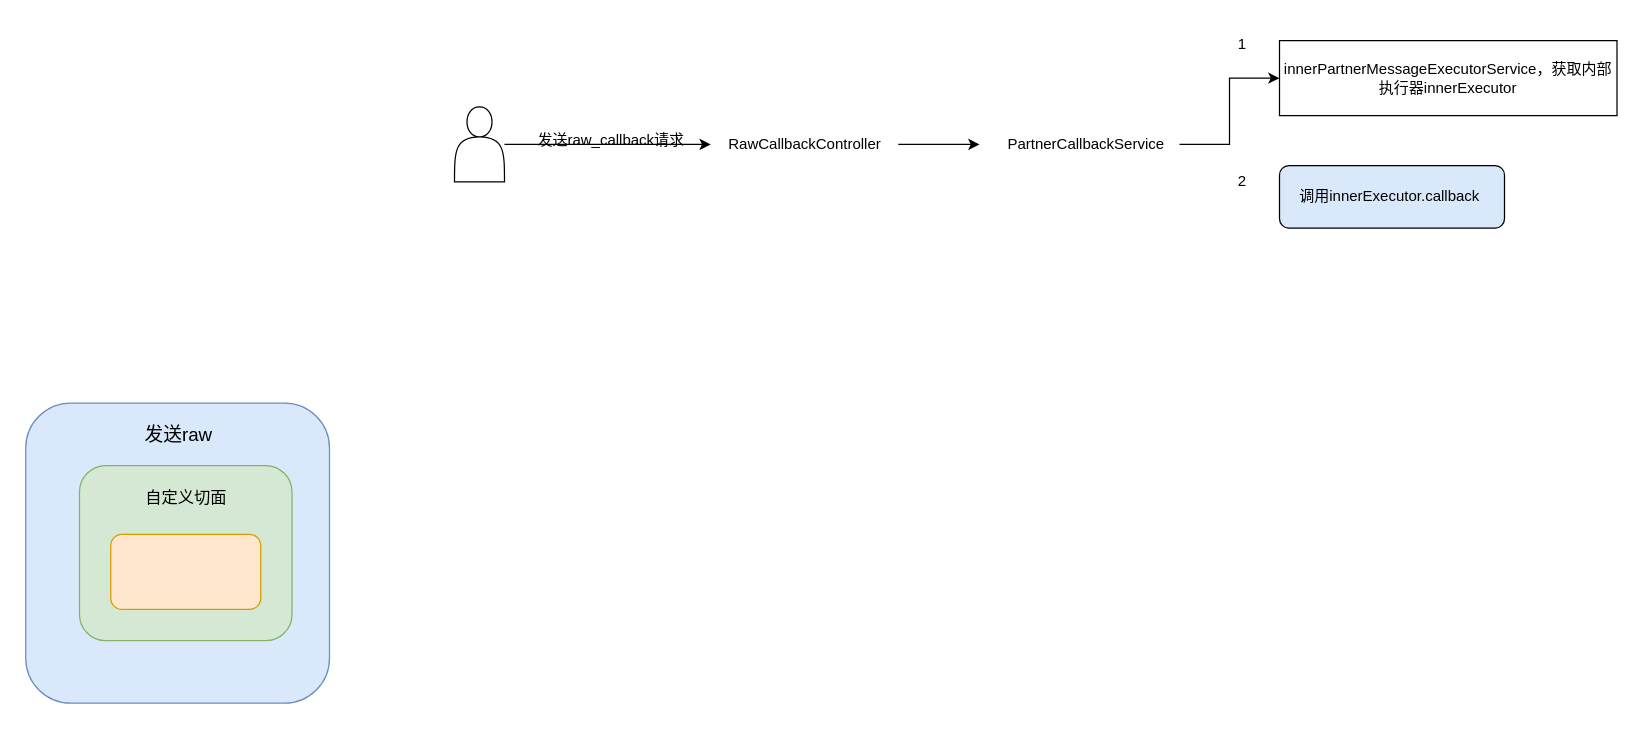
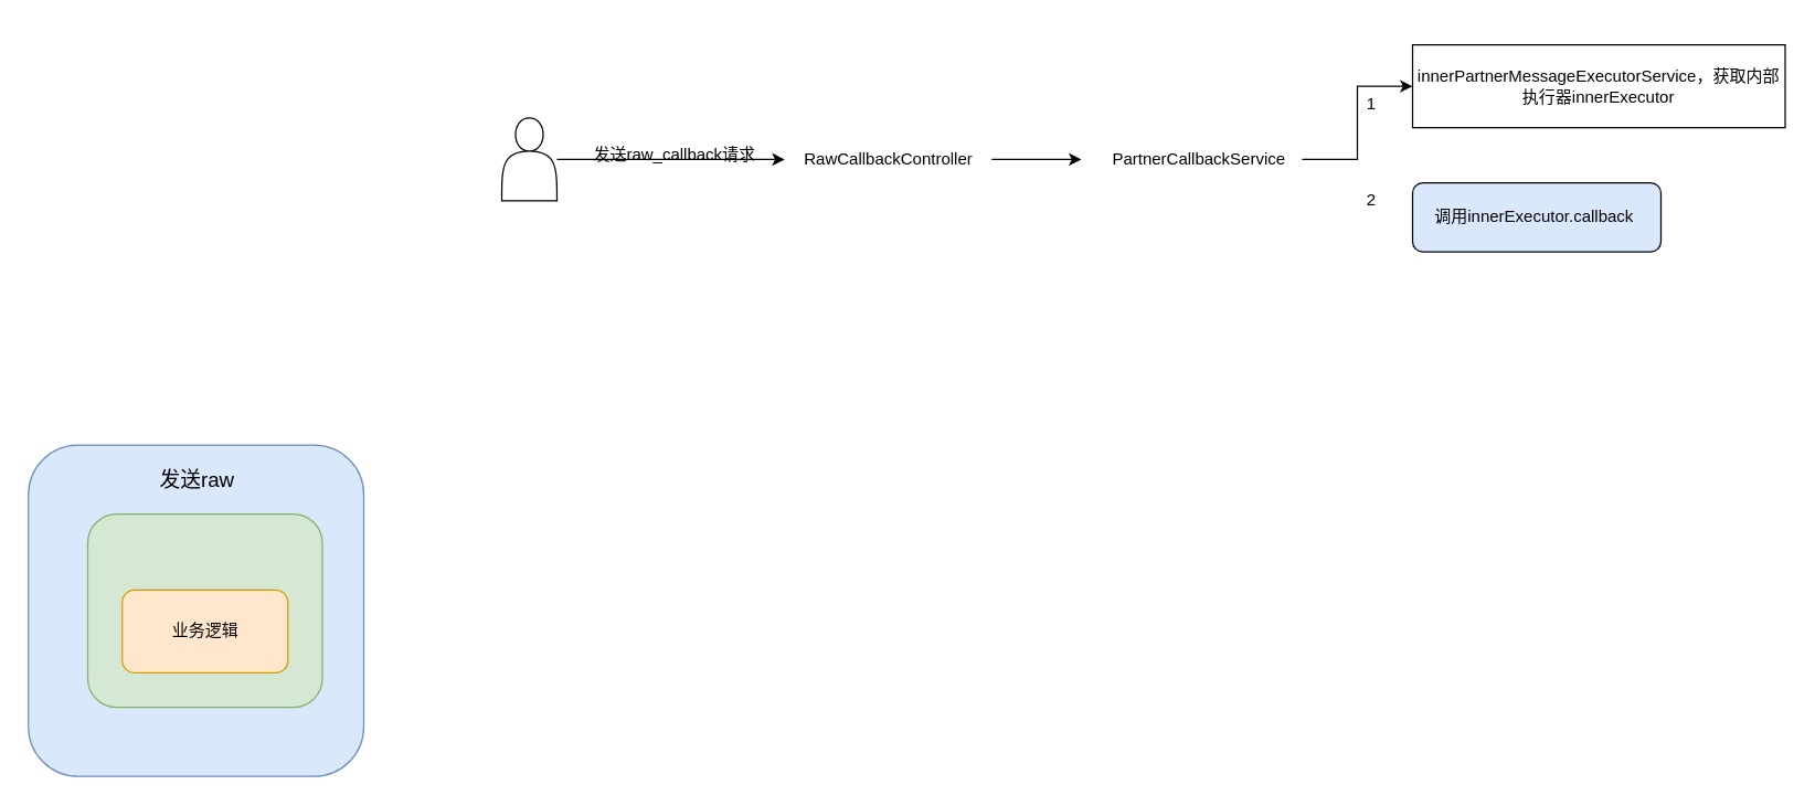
  <mxCell id="0" />
  <mxCell id="1" parent="0" />
  <mxCell id="2" style="edgeStyle=orthogonalEdgeStyle;rounded=0;orthogonalLoop=1;jettySize=auto;html=1;" parent="1" source="3" edge="1"><mxGeometry relative="1" as="geometry"><mxPoint x="783" y="115" as="targetPoint" /></mxGeometry></mxCell>
  <mxCell id="3" value="RawCallbackController" style="text;html=1;align=center;verticalAlign=middle;resizable=0;points=[];autosize=1;strokeColor=none;fillColor=none;" parent="1" vertex="1"><mxGeometry x="568" y="100" width="150" height="30" as="geometry" /></mxCell>
  <mxCell id="4" style="edgeStyle=orthogonalEdgeStyle;rounded=0;orthogonalLoop=1;jettySize=auto;html=1;entryX=0;entryY=0.5;entryDx=0;entryDy=0;" parent="1" source="5" target="6" edge="1"><mxGeometry relative="1" as="geometry"><mxPoint x="983" y="70" as="targetPoint" /></mxGeometry></mxCell>
  <mxCell id="5" value="PartnerCallbackService" style="text;html=1;align=center;verticalAlign=middle;resizable=0;points=[];autosize=1;strokeColor=none;fillColor=none;" parent="1" vertex="1"><mxGeometry x="793" y="100" width="150" height="30" as="geometry" /></mxCell>
  <mxCell id="6" value="innerPartnerMessageExecutorService，获取内部执行器innerExecutor" style="whiteSpace=wrap;html=1;" parent="1" vertex="1"><mxGeometry x="1023" y="32" width="270" height="60" as="geometry" /></mxCell>
  <mxCell id="7" value="调用innerExecutor.callback&amp;nbsp;" style="rounded=1;whiteSpace=wrap;html=1;fillColor=#dae8fc;" parent="1" vertex="1"><mxGeometry x="1023" y="132" width="180" height="50" as="geometry" /></mxCell>
  <mxCell id="8" style="edgeStyle=orthogonalEdgeStyle;rounded=0;orthogonalLoop=1;jettySize=auto;html=1;" parent="1" source="9" target="3" edge="1"><mxGeometry relative="1" as="geometry" /></mxCell>
  <mxCell id="9" value="" style="shape=actor;whiteSpace=wrap;html=1;" parent="1" vertex="1"><mxGeometry x="363" y="85" width="40" height="60" as="geometry" /></mxCell>
  <mxCell id="10" value="发送raw_callback请求" style="text;html=1;align=center;verticalAlign=middle;resizable=0;points=[];autosize=1;strokeColor=none;fillColor=none;" parent="1" vertex="1"><mxGeometry x="418" y="97" width="140" height="30" as="geometry" /></mxCell>
- <mxCell id="11" value="1" style="text;html=1;align=center;verticalAlign=middle;resizable=0;points=[];autosize=1;strokeColor=none;fillColor=none;" parent="1" vertex="1"><mxGeometry x="978" y="20" width="30" height="30" as="geometry" /></mxCell>
+ <mxCell id="11" value="1" style="text;html=1;align=center;verticalAlign=middle;resizable=0;points=[];autosize=1;strokeColor=none;fillColor=none;" parent="1" vertex="1"><mxGeometry x="978" y="60" width="30" height="30" as="geometry" /></mxCell>
  <mxCell id="12" value="2" style="text;html=1;align=center;verticalAlign=middle;resizable=0;points=[];autosize=1;strokeColor=none;fillColor=none;" parent="1" vertex="1"><mxGeometry x="978" y="130" width="30" height="30" as="geometry" /></mxCell>
  <mxCell id="13" value="" style="rounded=1;whiteSpace=wrap;html=1;fillColor=#dae8fc;strokeColor=#6c8ebf;" vertex="1" parent="1"><mxGeometry x="20" y="322" width="243" height="240" as="geometry" /></mxCell>
  <mxCell id="14" value="" style="rounded=1;whiteSpace=wrap;html=1;fillColor=#d5e8d4;strokeColor=#82b366;" vertex="1" parent="1"><mxGeometry x="63" y="372" width="170" height="140" as="geometry" /></mxCell>
  <mxCell id="15" value="" style="rounded=1;whiteSpace=wrap;html=1;fillColor=#ffe6cc;strokeColor=#d79b00;" vertex="1" parent="1"><mxGeometry x="88" y="427" width="120" height="60" as="geometry" /></mxCell>
  <mxCell id="16" value="&lt;font style=&quot;font-size: 15px;&quot;&gt;发送raw&lt;/font&gt;" style="text;html=1;align=center;verticalAlign=middle;resizable=0;points=[];autosize=1;strokeColor=none;fillColor=none;" vertex="1" parent="1"><mxGeometry x="101.5" y="332" width="80" height="30" as="geometry" /></mxCell>
- <mxCell id="17" value="&lt;font style=&quot;font-size: 13px;&quot;&gt;自定义切面&lt;/font&gt;" style="text;html=1;align=center;verticalAlign=middle;resizable=0;points=[];autosize=1;strokeColor=none;fillColor=none;" vertex="1" parent="1"><mxGeometry x="103" y="382" width="90" height="30" as="geometry" /></mxCell>
+ <mxCell id="18" value="业务逻辑" style="text;html=1;align=center;verticalAlign=middle;resizable=0;points=[];autosize=1;strokeColor=none;fillColor=none;" vertex="1" parent="1"><mxGeometry x="113" y="442" width="70" height="30" as="geometry" /></mxCell>
